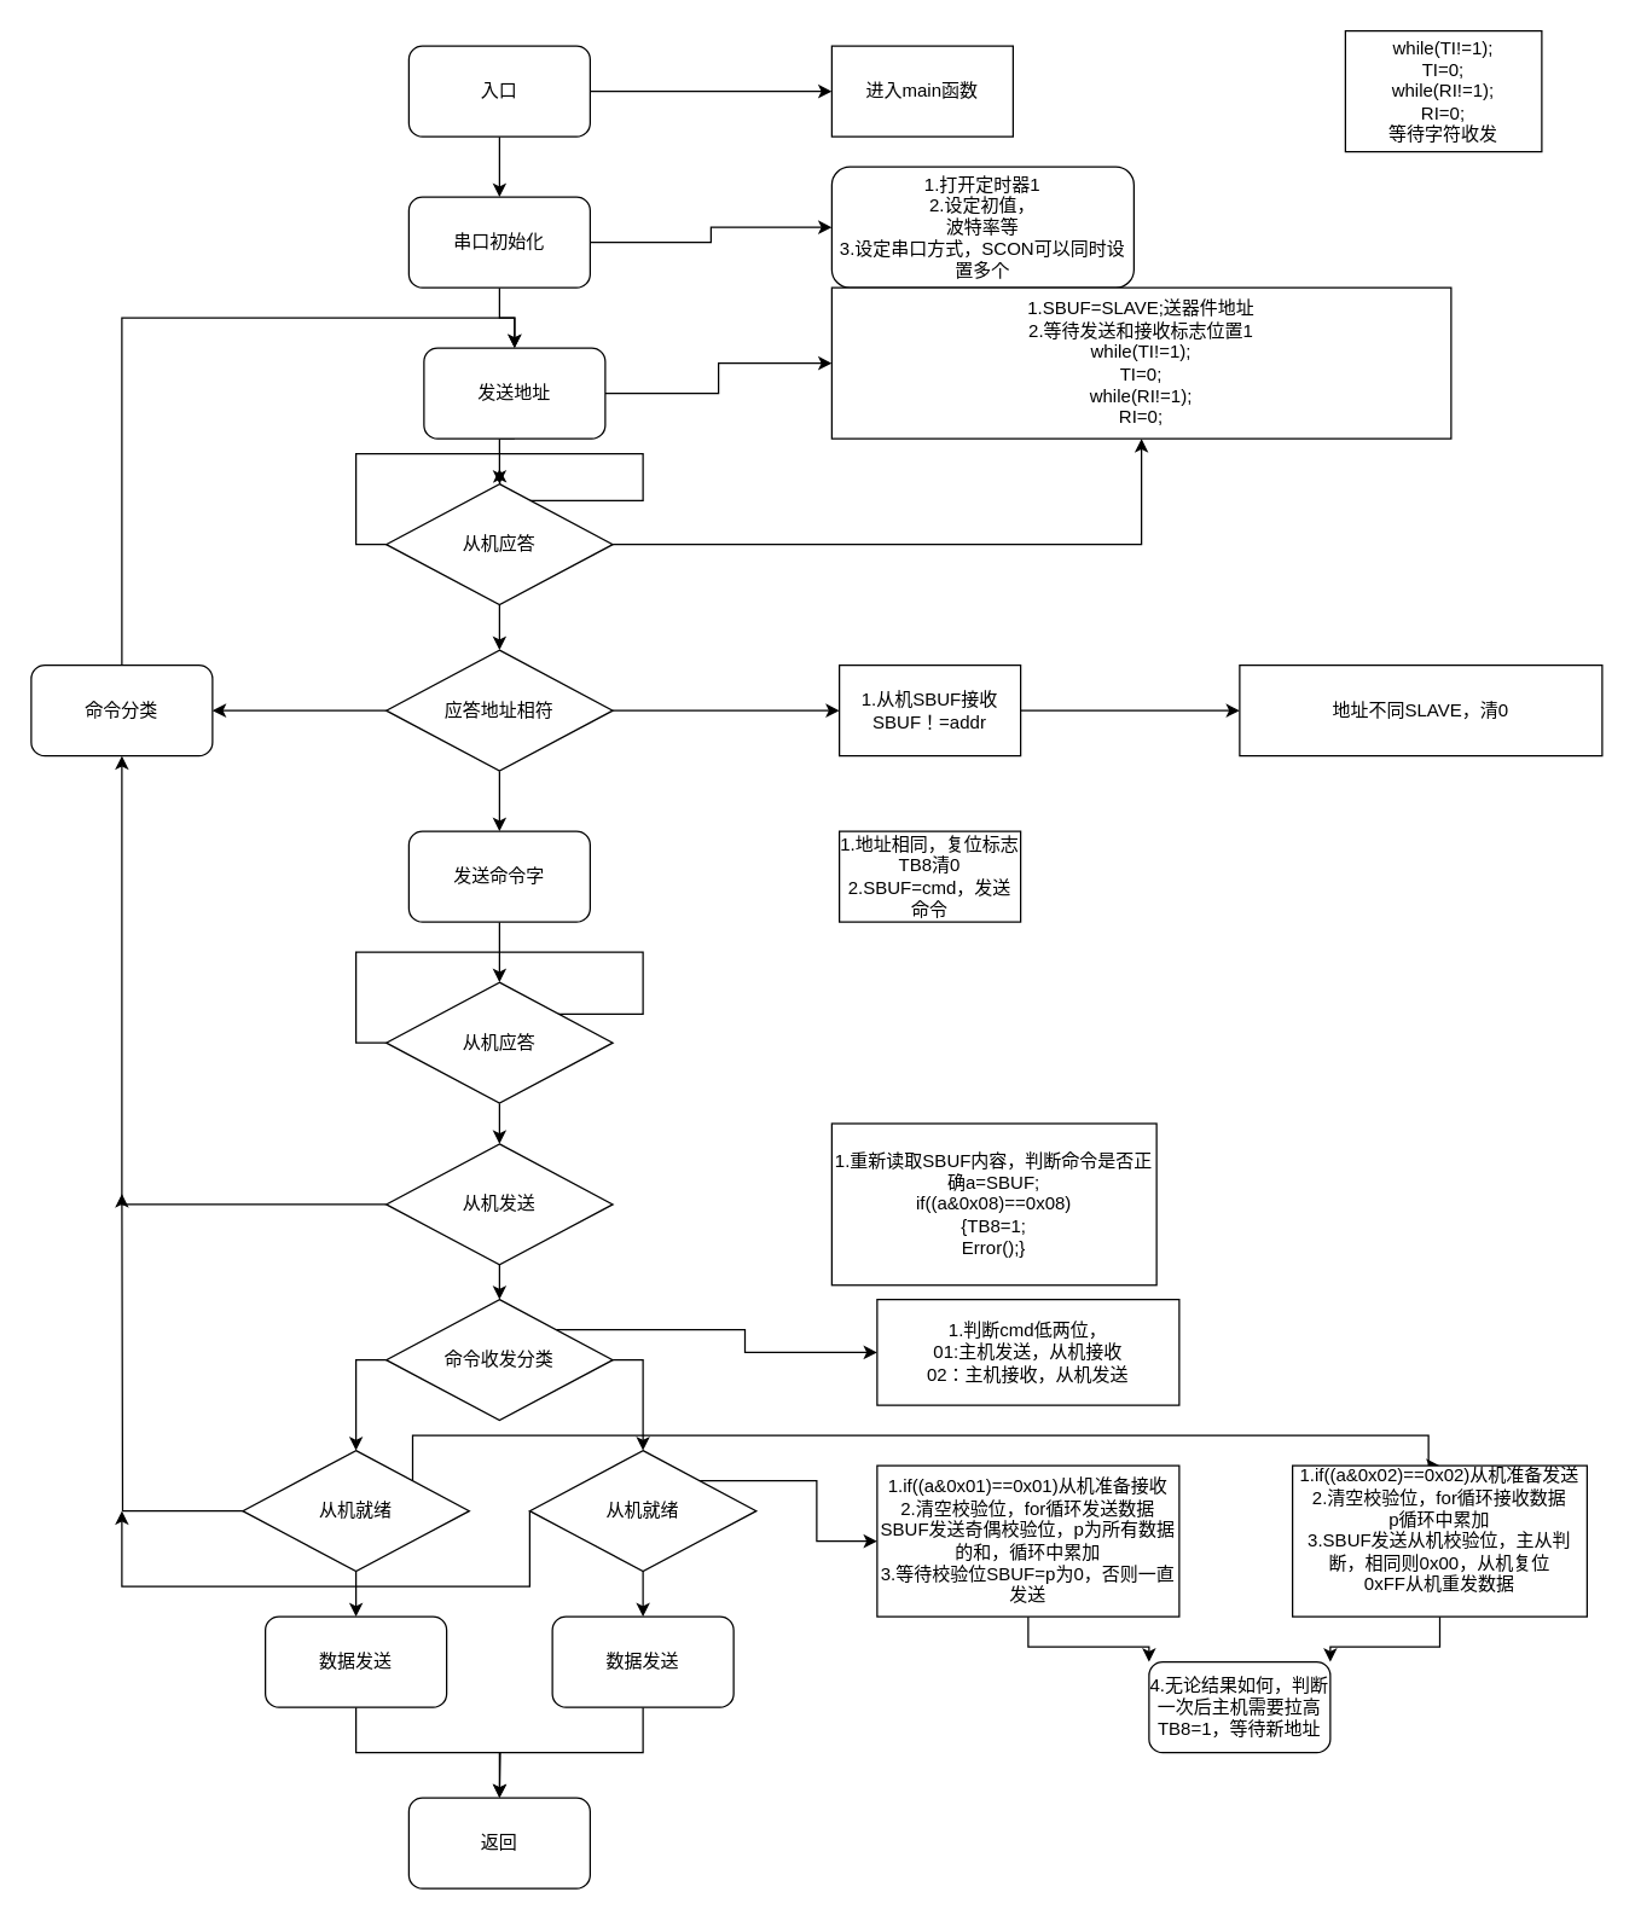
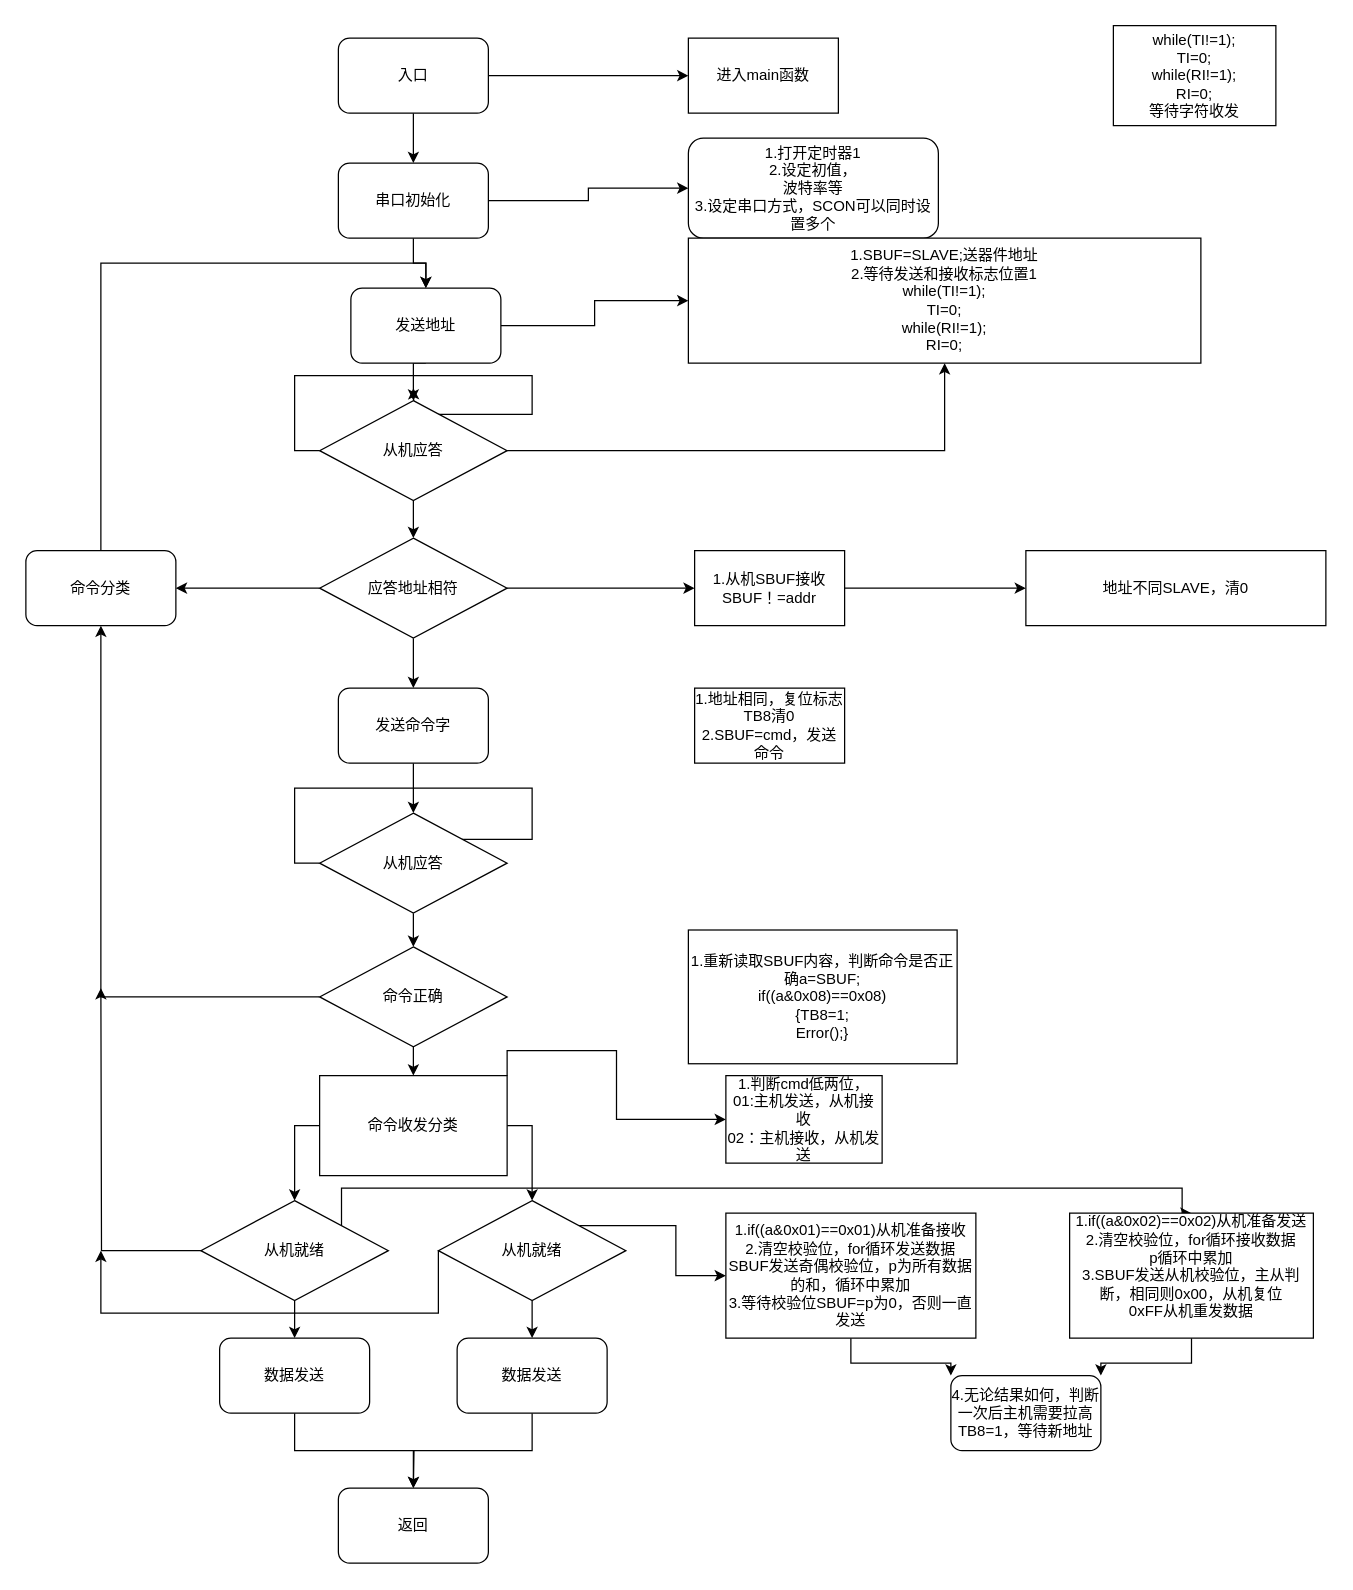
  <mxCell id="0" />
  <mxCell id="1" parent="0" />
  <mxCell id="2" style="edgeStyle=orthogonalEdgeStyle;rounded=0;orthogonalLoop=1;jettySize=auto;html=1;exitX=0.5;exitY=1;exitDx=0;exitDy=0;" parent="1" source="4" target="7" edge="1"><mxGeometry relative="1" as="geometry" /></mxCell>
  <mxCell id="3" style="edgeStyle=orthogonalEdgeStyle;rounded=0;orthogonalLoop=1;jettySize=auto;html=1;exitX=1;exitY=0.5;exitDx=0;exitDy=0;entryX=0;entryY=0.5;entryDx=0;entryDy=0;" edge="1" parent="1" source="4" target="46"><mxGeometry relative="1" as="geometry" /></mxCell>
  <mxCell id="4" value="入口" style="rounded=1;whiteSpace=wrap;html=1;" parent="1" vertex="1"><mxGeometry x="270" y="30" width="120" height="60" as="geometry" /></mxCell>
  <mxCell id="5" style="edgeStyle=orthogonalEdgeStyle;rounded=0;orthogonalLoop=1;jettySize=auto;html=1;exitX=0.5;exitY=1;exitDx=0;exitDy=0;" parent="1" source="7" target="10" edge="1"><mxGeometry relative="1" as="geometry" /></mxCell>
  <mxCell id="6" style="edgeStyle=orthogonalEdgeStyle;rounded=0;orthogonalLoop=1;jettySize=auto;html=1;exitX=1;exitY=0.5;exitDx=0;exitDy=0;entryX=0;entryY=0.5;entryDx=0;entryDy=0;" edge="1" parent="1" source="7" target="47"><mxGeometry relative="1" as="geometry" /></mxCell>
  <mxCell id="7" value="串口初始化" style="rounded=1;whiteSpace=wrap;html=1;" parent="1" vertex="1"><mxGeometry x="270" y="130" width="120" height="60" as="geometry" /></mxCell>
  <mxCell id="8" style="edgeStyle=orthogonalEdgeStyle;rounded=0;orthogonalLoop=1;jettySize=auto;html=1;exitX=0.5;exitY=1;exitDx=0;exitDy=0;entryX=0.5;entryY=0;entryDx=0;entryDy=0;" parent="1" source="10" target="14" edge="1"><mxGeometry relative="1" as="geometry" /></mxCell>
  <mxCell id="9" style="edgeStyle=orthogonalEdgeStyle;rounded=0;orthogonalLoop=1;jettySize=auto;html=1;exitX=1;exitY=0.5;exitDx=0;exitDy=0;entryX=0;entryY=0.5;entryDx=0;entryDy=0;" edge="1" parent="1" source="10" target="48"><mxGeometry relative="1" as="geometry" /></mxCell>
  <mxCell id="10" value="发送地址" style="rounded=1;whiteSpace=wrap;html=1;" parent="1" vertex="1"><mxGeometry x="280" y="230" width="120" height="60" as="geometry" /></mxCell>
  <mxCell id="11" style="edgeStyle=orthogonalEdgeStyle;rounded=0;orthogonalLoop=1;jettySize=auto;html=1;exitX=0;exitY=0.5;exitDx=0;exitDy=0;" parent="1" source="14" edge="1"><mxGeometry relative="1" as="geometry"><mxPoint x="330" y="310" as="targetPoint" /></mxGeometry></mxCell>
  <mxCell id="12" style="edgeStyle=orthogonalEdgeStyle;rounded=0;orthogonalLoop=1;jettySize=auto;html=1;exitX=0.5;exitY=1;exitDx=0;exitDy=0;entryX=0.5;entryY=0;entryDx=0;entryDy=0;" parent="1" source="14" target="18" edge="1"><mxGeometry relative="1" as="geometry" /></mxCell>
  <mxCell id="13" style="edgeStyle=orthogonalEdgeStyle;rounded=0;orthogonalLoop=1;jettySize=auto;html=1;exitX=1;exitY=0.5;exitDx=0;exitDy=0;entryX=0.5;entryY=1;entryDx=0;entryDy=0;" edge="1" parent="1" source="14" target="48"><mxGeometry relative="1" as="geometry" /></mxCell>
  <mxCell id="14" value="从机应答" style="rhombus;whiteSpace=wrap;html=1;" parent="1" vertex="1"><mxGeometry x="255" y="320" width="150" height="80" as="geometry" /></mxCell>
  <mxCell id="15" style="edgeStyle=orthogonalEdgeStyle;rounded=0;orthogonalLoop=1;jettySize=auto;html=1;exitX=0;exitY=0.5;exitDx=0;exitDy=0;entryX=1;entryY=0.5;entryDx=0;entryDy=0;" parent="1" source="18" target="45" edge="1"><mxGeometry relative="1" as="geometry" /></mxCell>
  <mxCell id="16" style="edgeStyle=orthogonalEdgeStyle;rounded=0;orthogonalLoop=1;jettySize=auto;html=1;exitX=0.5;exitY=1;exitDx=0;exitDy=0;entryX=0.5;entryY=0;entryDx=0;entryDy=0;" parent="1" source="18" target="20" edge="1"><mxGeometry relative="1" as="geometry" /></mxCell>
  <mxCell id="17" style="edgeStyle=orthogonalEdgeStyle;rounded=0;orthogonalLoop=1;jettySize=auto;html=1;exitX=1;exitY=0.5;exitDx=0;exitDy=0;entryX=0;entryY=0.5;entryDx=0;entryDy=0;" edge="1" parent="1" source="18" target="50"><mxGeometry relative="1" as="geometry" /></mxCell>
  <mxCell id="18" value="应答地址相符" style="rhombus;whiteSpace=wrap;html=1;" parent="1" vertex="1"><mxGeometry x="255" y="430" width="150" height="80" as="geometry" /></mxCell>
  <mxCell id="19" style="edgeStyle=orthogonalEdgeStyle;rounded=0;orthogonalLoop=1;jettySize=auto;html=1;exitX=0.5;exitY=1;exitDx=0;exitDy=0;entryX=0.5;entryY=0;entryDx=0;entryDy=0;" parent="1" source="20" target="23" edge="1"><mxGeometry relative="1" as="geometry" /></mxCell>
  <mxCell id="20" value="发送命令字" style="rounded=1;whiteSpace=wrap;html=1;" parent="1" vertex="1"><mxGeometry x="270" y="550" width="120" height="60" as="geometry" /></mxCell>
  <mxCell id="21" style="edgeStyle=orthogonalEdgeStyle;rounded=0;orthogonalLoop=1;jettySize=auto;html=1;exitX=0;exitY=0.5;exitDx=0;exitDy=0;" parent="1" source="23" edge="1"><mxGeometry relative="1" as="geometry"><mxPoint x="330" y="650" as="targetPoint" /></mxGeometry></mxCell>
  <mxCell id="22" style="edgeStyle=orthogonalEdgeStyle;rounded=0;orthogonalLoop=1;jettySize=auto;html=1;exitX=0.5;exitY=1;exitDx=0;exitDy=0;" parent="1" source="23" target="26" edge="1"><mxGeometry relative="1" as="geometry" /></mxCell>
  <mxCell id="23" value="从机应答" style="rhombus;whiteSpace=wrap;html=1;" parent="1" vertex="1"><mxGeometry x="255" y="650" width="150" height="80" as="geometry" /></mxCell>
  <mxCell id="24" style="edgeStyle=orthogonalEdgeStyle;rounded=0;orthogonalLoop=1;jettySize=auto;html=1;exitX=0;exitY=0.5;exitDx=0;exitDy=0;entryX=0.5;entryY=1;entryDx=0;entryDy=0;" parent="1" source="26" target="45" edge="1"><mxGeometry relative="1" as="geometry" /></mxCell>
  <mxCell id="25" style="edgeStyle=orthogonalEdgeStyle;rounded=0;orthogonalLoop=1;jettySize=auto;html=1;exitX=0.5;exitY=1;exitDx=0;exitDy=0;entryX=0.5;entryY=0;entryDx=0;entryDy=0;" parent="1" source="26" target="30" edge="1"><mxGeometry relative="1" as="geometry" /></mxCell>
- <mxCell id="26" value="从机发送" style="rhombus;whiteSpace=wrap;html=1;" parent="1" vertex="1"><mxGeometry x="255" y="757" width="150" height="80" as="geometry" /></mxCell>
+ <mxCell id="26" value="命令正确" style="rhombus;whiteSpace=wrap;html=1;" parent="1" vertex="1"><mxGeometry x="255" y="757" width="150" height="80" as="geometry" /></mxCell>
  <mxCell id="27" style="edgeStyle=orthogonalEdgeStyle;rounded=0;orthogonalLoop=1;jettySize=auto;html=1;exitX=0;exitY=0.5;exitDx=0;exitDy=0;" parent="1" source="30" target="34" edge="1"><mxGeometry relative="1" as="geometry" /></mxCell>
  <mxCell id="28" style="edgeStyle=orthogonalEdgeStyle;rounded=0;orthogonalLoop=1;jettySize=auto;html=1;exitX=1;exitY=0.5;exitDx=0;exitDy=0;entryX=0.5;entryY=0;entryDx=0;entryDy=0;" parent="1" source="30" target="38" edge="1"><mxGeometry relative="1" as="geometry" /></mxCell>
  <mxCell id="29" style="edgeStyle=orthogonalEdgeStyle;rounded=0;orthogonalLoop=1;jettySize=auto;html=1;exitX=1;exitY=0;exitDx=0;exitDy=0;entryX=0;entryY=0.5;entryDx=0;entryDy=0;" edge="1" parent="1" source="30" target="55"><mxGeometry relative="1" as="geometry" /></mxCell>
- <mxCell id="30" value="命令收发分类" style="rhombus;whiteSpace=wrap;html=1;" parent="1" vertex="1"><mxGeometry x="255" y="860" width="150" height="80" as="geometry" /></mxCell>
+ <mxCell id="30" value="命令收发分类" style="whiteSpace=wrap;html=1;rounded=0;" parent="1" vertex="1"><mxGeometry x="255" y="860" width="150" height="80" as="geometry" /></mxCell>
  <mxCell id="31" style="edgeStyle=orthogonalEdgeStyle;rounded=0;orthogonalLoop=1;jettySize=auto;html=1;exitX=0.5;exitY=1;exitDx=0;exitDy=0;entryX=0.5;entryY=0;entryDx=0;entryDy=0;" parent="1" source="34" target="40" edge="1"><mxGeometry relative="1" as="geometry" /></mxCell>
  <mxCell id="32" style="edgeStyle=orthogonalEdgeStyle;rounded=0;orthogonalLoop=1;jettySize=auto;html=1;exitX=0;exitY=0.5;exitDx=0;exitDy=0;" parent="1" source="34" edge="1"><mxGeometry relative="1" as="geometry"><mxPoint x="80" y="790" as="targetPoint" /></mxGeometry></mxCell>
  <mxCell id="33" style="edgeStyle=orthogonalEdgeStyle;rounded=0;orthogonalLoop=1;jettySize=auto;html=1;exitX=1;exitY=0;exitDx=0;exitDy=0;entryX=0.5;entryY=0;entryDx=0;entryDy=0;" edge="1" parent="1" source="34" target="59"><mxGeometry relative="1" as="geometry"><Array as="points"><mxPoint x="272" y="950" /><mxPoint x="945" y="950" /></Array></mxGeometry></mxCell>
  <mxCell id="34" value="从机就绪" style="rhombus;whiteSpace=wrap;html=1;" parent="1" vertex="1"><mxGeometry x="160" y="960" width="150" height="80" as="geometry" /></mxCell>
  <mxCell id="35" style="edgeStyle=orthogonalEdgeStyle;rounded=0;orthogonalLoop=1;jettySize=auto;html=1;exitX=0.5;exitY=1;exitDx=0;exitDy=0;entryX=0.5;entryY=0;entryDx=0;entryDy=0;" parent="1" source="38" target="42" edge="1"><mxGeometry relative="1" as="geometry" /></mxCell>
  <mxCell id="36" style="edgeStyle=orthogonalEdgeStyle;rounded=0;orthogonalLoop=1;jettySize=auto;html=1;exitX=0;exitY=0.5;exitDx=0;exitDy=0;" parent="1" source="38" edge="1"><mxGeometry relative="1" as="geometry"><mxPoint x="80" y="1000" as="targetPoint" /><Array as="points"><mxPoint x="350" y="1050" /></Array></mxGeometry></mxCell>
  <mxCell id="37" style="edgeStyle=orthogonalEdgeStyle;rounded=0;orthogonalLoop=1;jettySize=auto;html=1;exitX=1;exitY=0;exitDx=0;exitDy=0;" edge="1" parent="1" source="38" target="57"><mxGeometry relative="1" as="geometry" /></mxCell>
  <mxCell id="38" value="从机就绪" style="rhombus;whiteSpace=wrap;html=1;" parent="1" vertex="1"><mxGeometry x="350" y="960" width="150" height="80" as="geometry" /></mxCell>
  <mxCell id="39" style="edgeStyle=orthogonalEdgeStyle;rounded=0;orthogonalLoop=1;jettySize=auto;html=1;exitX=0.5;exitY=1;exitDx=0;exitDy=0;entryX=0.5;entryY=0;entryDx=0;entryDy=0;" parent="1" source="40" target="43" edge="1"><mxGeometry relative="1" as="geometry" /></mxCell>
  <mxCell id="40" value="数据发送" style="rounded=1;whiteSpace=wrap;html=1;" parent="1" vertex="1"><mxGeometry x="175" y="1070" width="120" height="60" as="geometry" /></mxCell>
  <mxCell id="41" style="edgeStyle=orthogonalEdgeStyle;rounded=0;orthogonalLoop=1;jettySize=auto;html=1;exitX=0.5;exitY=1;exitDx=0;exitDy=0;" parent="1" source="42" edge="1"><mxGeometry relative="1" as="geometry"><mxPoint x="330" y="1190" as="targetPoint" /></mxGeometry></mxCell>
  <mxCell id="42" value="数据发送" style="rounded=1;whiteSpace=wrap;html=1;" parent="1" vertex="1"><mxGeometry x="365" y="1070" width="120" height="60" as="geometry" /></mxCell>
  <mxCell id="43" value="返回" style="rounded=1;whiteSpace=wrap;html=1;" parent="1" vertex="1"><mxGeometry x="270" y="1190" width="120" height="60" as="geometry" /></mxCell>
  <mxCell id="44" style="edgeStyle=orthogonalEdgeStyle;rounded=0;orthogonalLoop=1;jettySize=auto;html=1;exitX=0.5;exitY=0;exitDx=0;exitDy=0;entryX=0.5;entryY=0;entryDx=0;entryDy=0;" parent="1" source="45" target="10" edge="1"><mxGeometry relative="1" as="geometry" /></mxCell>
  <mxCell id="45" value="命令分类" style="rounded=1;whiteSpace=wrap;html=1;" parent="1" vertex="1"><mxGeometry x="20" y="440" width="120" height="60" as="geometry" /></mxCell>
  <mxCell id="46" value="进入main函数" style="rounded=0;whiteSpace=wrap;html=1;" vertex="1" parent="1"><mxGeometry x="550" y="30" width="120" height="60" as="geometry" /></mxCell>
  <mxCell id="47" value="1.打开定时器1&lt;br&gt;2.设定初值，&lt;br&gt;波特率等&lt;br&gt;3.设定串口方式，SCON可以同时设置多个" style="whiteSpace=wrap;html=1;rounded=1;" vertex="1" parent="1"><mxGeometry x="550" y="110" width="200" height="80" as="geometry" /></mxCell>
  <mxCell id="48" value="1.SBUF=SLAVE;送器件地址&lt;br&gt;2.等待发送和接收标志位置1&lt;span&gt;&#09;&#09;&lt;br&gt;&lt;/span&gt;&lt;span&gt;while(TI!=1);&lt;/span&gt;&lt;div&gt;&lt;span&gt;&#09;&#09;&lt;/span&gt;TI=0;&lt;/div&gt;&lt;div&gt;&lt;span&gt;&#09;&#09;&lt;/span&gt;while(RI!=1);&lt;/div&gt;&lt;div&gt;&lt;span&gt;&#09;&#09;&lt;/span&gt;RI=0;&lt;/div&gt;" style="rounded=0;whiteSpace=wrap;html=1;" vertex="1" parent="1"><mxGeometry x="550" y="190" width="410" height="100" as="geometry" /></mxCell>
  <mxCell id="49" style="edgeStyle=orthogonalEdgeStyle;rounded=0;orthogonalLoop=1;jettySize=auto;html=1;exitX=1;exitY=0.5;exitDx=0;exitDy=0;entryX=0;entryY=0.5;entryDx=0;entryDy=0;" edge="1" parent="1" source="50" target="51"><mxGeometry relative="1" as="geometry" /></mxCell>
  <mxCell id="50" value="1.从机SBUF接收SBUF！=addr" style="rounded=0;whiteSpace=wrap;html=1;" vertex="1" parent="1"><mxGeometry x="555" y="440" width="120" height="60" as="geometry" /></mxCell>
  <mxCell id="51" value="地址不同SLAVE，清0" style="rounded=0;whiteSpace=wrap;html=1;" vertex="1" parent="1"><mxGeometry x="820" y="440" width="240" height="60" as="geometry" /></mxCell>
  <mxCell id="52" value="1.地址相同，复位标志TB8清0&lt;br&gt;2.SBUF=cmd，发送命令" style="rounded=0;whiteSpace=wrap;html=1;" vertex="1" parent="1"><mxGeometry x="555" y="550" width="120" height="60" as="geometry" /></mxCell>
  <mxCell id="53" value="&lt;div&gt;&lt;span&gt;&#09;&#09;&#09;&lt;/span&gt;while(TI!=1);&lt;/div&gt;&lt;div&gt;&lt;span&gt;&#09;&#09;&#09;&lt;/span&gt;TI=0;&lt;/div&gt;&lt;div&gt;&lt;span&gt;&#09;&#09;&#09;&lt;/span&gt;while(RI!=1);&lt;/div&gt;&lt;div&gt;&lt;span&gt;&#09;&#09;&#09;&lt;/span&gt;RI=0;&lt;/div&gt;&lt;div&gt;等待字符收发&lt;/div&gt;" style="rounded=0;whiteSpace=wrap;html=1;" vertex="1" parent="1"><mxGeometry x="890" y="20" width="130" height="80" as="geometry" /></mxCell>
  <mxCell id="54" value="1.重新读取SBUF内容，判断命令是否正确a=SBUF;&lt;br&gt;&lt;div&gt;&lt;span&gt;&#09;&#09;&#09;&lt;/span&gt;if((a&amp;amp;0x08)==0x08)&lt;/div&gt;&lt;div&gt;&lt;span&gt;&#09;&#09;&#09;&lt;/span&gt;{&lt;span&gt;TB8=1;&lt;/span&gt;&lt;/div&gt;&lt;div&gt;&lt;span&gt;&#09;&#09;&#09;&#09;&lt;/span&gt;Error();&lt;span&gt;}&lt;/span&gt;&lt;/div&gt;" style="rounded=0;whiteSpace=wrap;html=1;" vertex="1" parent="1"><mxGeometry x="550" y="743.5" width="215" height="107" as="geometry" /></mxCell>
- <mxCell id="55" value="1.判断cmd低两位，&lt;br&gt;01:主机发送，从机接收&lt;br&gt;02：主机接收，从机发送" style="rounded=0;whiteSpace=wrap;html=1;" vertex="1" parent="1"><mxGeometry x="580" y="860" width="200" height="70" as="geometry" /></mxCell>
+ <mxCell id="55" value="1.判断cmd低两位，&lt;br&gt;01:主机发送，从机接收&lt;br&gt;02：主机接收，从机发送" style="rounded=0;whiteSpace=wrap;html=1;" vertex="1" parent="1"><mxGeometry x="580" y="860" width="125" height="70" as="geometry" /></mxCell>
  <mxCell id="56" style="edgeStyle=orthogonalEdgeStyle;rounded=0;orthogonalLoop=1;jettySize=auto;html=1;exitX=0.5;exitY=1;exitDx=0;exitDy=0;entryX=0;entryY=0;entryDx=0;entryDy=0;" edge="1" parent="1" source="57" target="60"><mxGeometry relative="1" as="geometry" /></mxCell>
  <mxCell id="57" value="1.if((a&amp;amp;0x01)==0x01)从机准备接收&lt;br&gt;2.清空校验位，for循环发送数据&lt;br&gt;SBUF发送奇偶校验位，p为所有数据的和，循环中累加&lt;br&gt;3.等待校验位SBUF=p为0，否则一直发送" style="rounded=0;whiteSpace=wrap;html=1;" vertex="1" parent="1"><mxGeometry x="580" y="970" width="200" height="100" as="geometry" /></mxCell>
  <mxCell id="58" style="edgeStyle=orthogonalEdgeStyle;rounded=0;orthogonalLoop=1;jettySize=auto;html=1;exitX=0.5;exitY=1;exitDx=0;exitDy=0;entryX=1;entryY=0;entryDx=0;entryDy=0;" edge="1" parent="1" source="59" target="60"><mxGeometry relative="1" as="geometry" /></mxCell>
  <mxCell id="59" value="&lt;span&gt;1.if((a&amp;amp;0x02)==0x02)从机准备发送&lt;/span&gt;&lt;br&gt;&lt;span&gt;2.清空校验位，for循环接收数据&lt;/span&gt;&lt;br&gt;&lt;span&gt;p循环中累加&lt;/span&gt;&lt;br&gt;&lt;span&gt;3.SBUF发送从机校验位，主从判断，相同则0x00，从机复位&lt;br&gt;0xFF从机重发数据&lt;br&gt;&lt;br&gt;&lt;/span&gt;" style="rounded=0;whiteSpace=wrap;html=1;" vertex="1" parent="1"><mxGeometry x="855" y="970" width="195" height="100" as="geometry" /></mxCell>
  <mxCell id="60" value="&lt;span&gt;4.无论结果如何，判断一次后主机需要拉高TB8=1，等待新地址&lt;/span&gt;" style="rounded=1;whiteSpace=wrap;html=1;" vertex="1" parent="1"><mxGeometry x="760" y="1100" width="120" height="60" as="geometry" /></mxCell>
